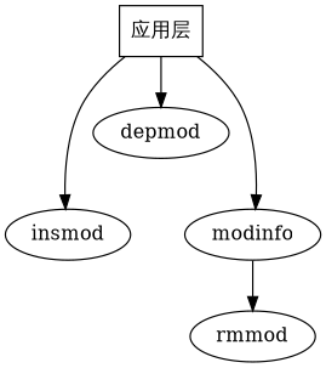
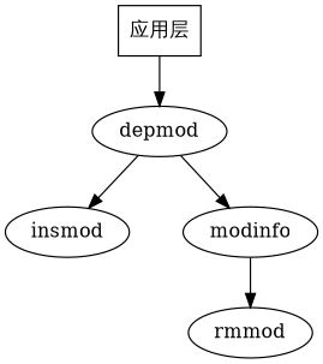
  digraph {
    "应用层" [shape=box]
    insmod
    modinfo
    depmod
    rmmod
-   "应用层" -> insmod
-   "应用层" -> modinfo
+   depmod -> insmod
+   depmod -> modinfo
    "应用层" -> depmod
    modinfo -> rmmod
  }
